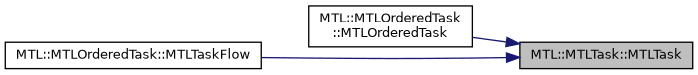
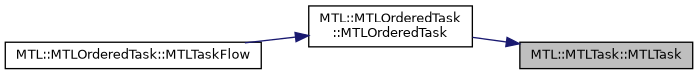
  digraph {
    rankdir=RL
    node [color=black fillcolor=white fontname=Helvetica fontsize=10 shape=record style=filled]
    edge [color=midnightblue dir=back fontname=Helvetica fontsize=10 labelfontname=Helvetica labelfontsize=10 style=solid]
    n1 [fillcolor=grey75 fontcolor=black height=0.2 label="MTL::MTLTask::MTLTask" width=0.4]
    n2 [height=0.2 label="MTL::MTLOrderedTask\l::MTLOrderedTask" width=0.4]
    n3 [height=0.2 label="MTL::MTLOrderedTask::MTLTaskFlow" width=0.4]
    n1 -> n2
-   n1 -> n3
+   n2 -> n3
  }
